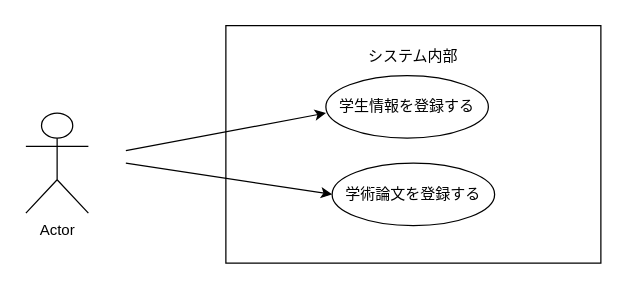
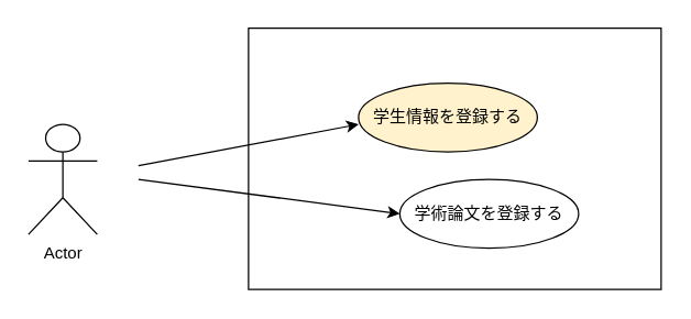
  <mxCell id="0" />
  <mxCell id="1" parent="0" />
  <mxCell id="2" value="" style="rounded=0;whiteSpace=wrap;html=1;" parent="1" vertex="1"><mxGeometry x="180" y="20" width="300" height="190" as="geometry" /></mxCell>
  <mxCell id="3" value="Actor" style="shape=umlActor;verticalLabelPosition=bottom;verticalAlign=top;html=1;" parent="1" vertex="1"><mxGeometry x="20" y="90" width="50" height="80" as="geometry" /></mxCell>
- <mxCell id="4" value="システム内部" style="text;html=1;align=center;verticalAlign=middle;whiteSpace=wrap;rounded=0;" parent="1" vertex="1"><mxGeometry x="285" y="30" width="90" height="30" as="geometry" /></mxCell>
- <mxCell id="5" value="学生情報を登録する" style="ellipse;whiteSpace=wrap;html=1;" parent="1" vertex="1"><mxGeometry x="260" y="60" width="130" height="50" as="geometry" /></mxCell>
- <mxCell id="6" value="学術論文を登録する" style="ellipse;whiteSpace=wrap;html=1;" parent="1" vertex="1"><mxGeometry x="265" y="130" width="130" height="50" as="geometry" /></mxCell>
+ <mxCell id="5" value="学生情報を登録する" style="ellipse;whiteSpace=wrap;html=1;fillColor=#fff2cc;" parent="1" vertex="1"><mxGeometry x="260" y="60" width="130" height="50" as="geometry" /></mxCell>
+ <mxCell id="6" value="学術論文を登録する" style="ellipse;whiteSpace=wrap;html=1;" parent="1" vertex="1"><mxGeometry x="290" y="130" width="130" height="50" as="geometry" /></mxCell>
  <mxCell id="7" value="" style="endArrow=classic;html=1;rounded=0;entryX=0.267;entryY=0.368;entryDx=0;entryDy=0;entryPerimeter=0;" parent="1" target="2" edge="1"><mxGeometry width="50" height="50" relative="1" as="geometry"><mxPoint x="100" y="120" as="sourcePoint" /><mxPoint x="210" y="140" as="targetPoint" /><Array as="points" /></mxGeometry></mxCell>
  <mxCell id="8" value="" style="endArrow=classic;html=1;entryX=0;entryY=0.5;entryDx=0;entryDy=0;" edge="1" parent="1" target="6"><mxGeometry width="50" height="50" relative="1" as="geometry"><mxPoint x="100" y="130" as="sourcePoint" /><mxPoint x="270" y="90" as="targetPoint" /></mxGeometry></mxCell>
